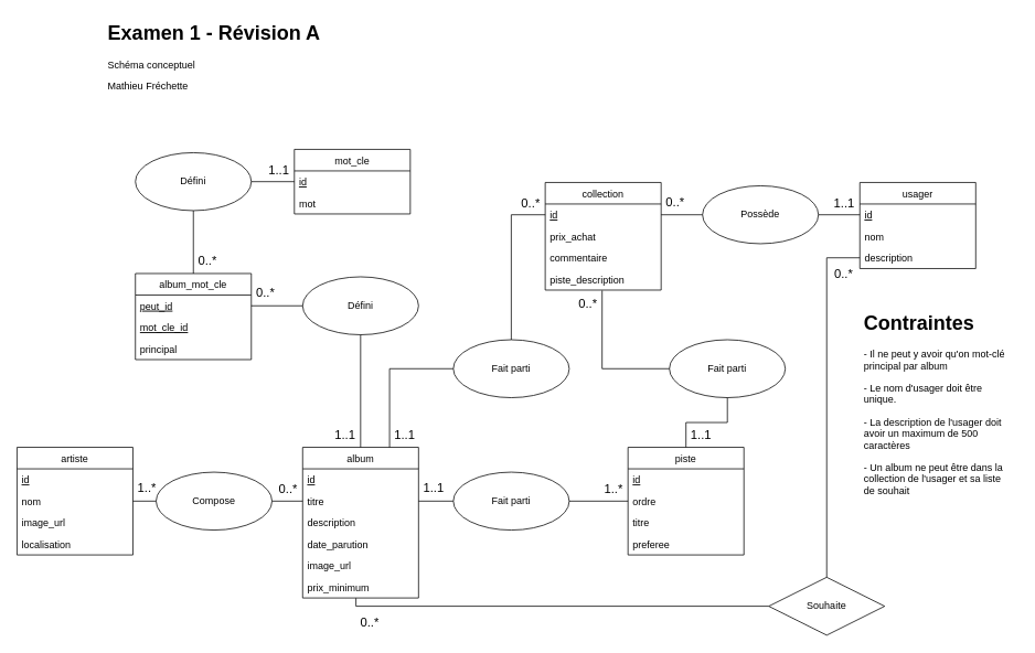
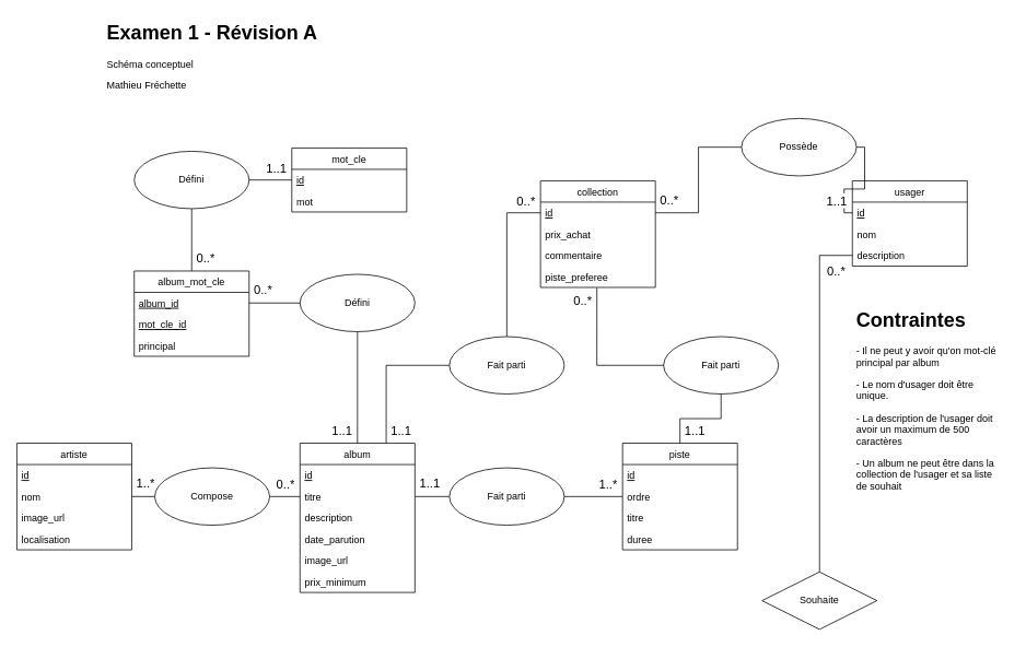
  <mxCell id="0" />
  <mxCell id="1" parent="0" />
  <mxCell id="2" value="artiste" style="swimlane;fontStyle=0;childLayout=stackLayout;horizontal=1;startSize=26;fillColor=none;horizontalStack=0;resizeParent=1;resizeParentMax=0;resizeLast=0;collapsible=1;marginBottom=0;" parent="1" vertex="1"><mxGeometry x="20" y="540" width="140" height="130" as="geometry" /></mxCell>
  <mxCell id="3" value="id" style="text;strokeColor=none;fillColor=none;align=left;verticalAlign=top;spacingLeft=4;spacingRight=4;overflow=hidden;rotatable=0;points=[[0,0.5],[1,0.5]];portConstraint=eastwest;fontStyle=4" parent="2" vertex="1"><mxGeometry y="26" width="140" height="26" as="geometry" /></mxCell>
  <mxCell id="4" value="nom" style="text;strokeColor=none;fillColor=none;align=left;verticalAlign=top;spacingLeft=4;spacingRight=4;overflow=hidden;rotatable=0;points=[[0,0.5],[1,0.5]];portConstraint=eastwest;" parent="2" vertex="1"><mxGeometry y="52" width="140" height="26" as="geometry" /></mxCell>
  <mxCell id="5" value="image_url" style="text;strokeColor=none;fillColor=none;align=left;verticalAlign=top;spacingLeft=4;spacingRight=4;overflow=hidden;rotatable=0;points=[[0,0.5],[1,0.5]];portConstraint=eastwest;" parent="2" vertex="1"><mxGeometry y="78" width="140" height="26" as="geometry" /></mxCell>
  <mxCell id="6" value="localisation" style="text;strokeColor=none;fillColor=none;align=left;verticalAlign=top;spacingLeft=4;spacingRight=4;overflow=hidden;rotatable=0;points=[[0,0.5],[1,0.5]];portConstraint=eastwest;" parent="2" vertex="1"><mxGeometry y="104" width="140" height="26" as="geometry" /></mxCell>
  <mxCell id="7" value="album" style="swimlane;fontStyle=0;childLayout=stackLayout;horizontal=1;startSize=26;fillColor=none;horizontalStack=0;resizeParent=1;resizeParentMax=0;resizeLast=0;collapsible=1;marginBottom=0;" parent="1" vertex="1"><mxGeometry x="365" y="540" width="140" height="182" as="geometry" /></mxCell>
  <mxCell id="8" value="id" style="text;strokeColor=none;fillColor=none;align=left;verticalAlign=top;spacingLeft=4;spacingRight=4;overflow=hidden;rotatable=0;points=[[0,0.5],[1,0.5]];portConstraint=eastwest;fontStyle=4" parent="7" vertex="1"><mxGeometry y="26" width="140" height="26" as="geometry" /></mxCell>
  <mxCell id="9" value="titre" style="text;strokeColor=none;fillColor=none;align=left;verticalAlign=top;spacingLeft=4;spacingRight=4;overflow=hidden;rotatable=0;points=[[0,0.5],[1,0.5]];portConstraint=eastwest;" parent="7" vertex="1"><mxGeometry y="52" width="140" height="26" as="geometry" /></mxCell>
  <mxCell id="10" value="description" style="text;strokeColor=none;fillColor=none;align=left;verticalAlign=top;spacingLeft=4;spacingRight=4;overflow=hidden;rotatable=0;points=[[0,0.5],[1,0.5]];portConstraint=eastwest;" parent="7" vertex="1"><mxGeometry y="78" width="140" height="26" as="geometry" /></mxCell>
  <mxCell id="11" value="date_parution" style="text;strokeColor=none;fillColor=none;align=left;verticalAlign=top;spacingLeft=4;spacingRight=4;overflow=hidden;rotatable=0;points=[[0,0.5],[1,0.5]];portConstraint=eastwest;" parent="7" vertex="1"><mxGeometry y="104" width="140" height="26" as="geometry" /></mxCell>
  <mxCell id="12" value="image_url" style="text;strokeColor=none;fillColor=none;align=left;verticalAlign=top;spacingLeft=4;spacingRight=4;overflow=hidden;rotatable=0;points=[[0,0.5],[1,0.5]];portConstraint=eastwest;" parent="7" vertex="1"><mxGeometry y="130" width="140" height="26" as="geometry" /></mxCell>
  <mxCell id="13" value="prix_minimum" style="text;strokeColor=none;fillColor=none;align=left;verticalAlign=top;spacingLeft=4;spacingRight=4;overflow=hidden;rotatable=0;points=[[0,0.5],[1,0.5]];portConstraint=eastwest;" parent="7" vertex="1"><mxGeometry y="156" width="140" height="26" as="geometry" /></mxCell>
  <mxCell id="14" value="piste" style="swimlane;fontStyle=0;childLayout=stackLayout;horizontal=1;startSize=26;fillColor=none;horizontalStack=0;resizeParent=1;resizeParentMax=0;resizeLast=0;collapsible=1;marginBottom=0;" parent="1" vertex="1"><mxGeometry x="758" y="540" width="140" height="130" as="geometry" /></mxCell>
  <mxCell id="15" value="id" style="text;strokeColor=none;fillColor=none;align=left;verticalAlign=top;spacingLeft=4;spacingRight=4;overflow=hidden;rotatable=0;points=[[0,0.5],[1,0.5]];portConstraint=eastwest;fontStyle=4" parent="14" vertex="1"><mxGeometry y="26" width="140" height="26" as="geometry" /></mxCell>
  <mxCell id="16" value="ordre" style="text;strokeColor=none;fillColor=none;align=left;verticalAlign=top;spacingLeft=4;spacingRight=4;overflow=hidden;rotatable=0;points=[[0,0.5],[1,0.5]];portConstraint=eastwest;" parent="14" vertex="1"><mxGeometry y="52" width="140" height="26" as="geometry" /></mxCell>
  <mxCell id="17" value="titre" style="text;strokeColor=none;fillColor=none;align=left;verticalAlign=top;spacingLeft=4;spacingRight=4;overflow=hidden;rotatable=0;points=[[0,0.5],[1,0.5]];portConstraint=eastwest;" parent="14" vertex="1"><mxGeometry y="78" width="140" height="26" as="geometry" /></mxCell>
- <mxCell id="18" value="preferee" style="text;strokeColor=none;fillColor=none;align=left;verticalAlign=top;spacingLeft=4;spacingRight=4;overflow=hidden;rotatable=0;points=[[0,0.5],[1,0.5]];portConstraint=eastwest;" parent="14" vertex="1"><mxGeometry y="104" width="140" height="26" as="geometry" /></mxCell>
+ <mxCell id="18" value="duree" style="text;strokeColor=none;fillColor=none;align=left;verticalAlign=top;spacingLeft=4;spacingRight=4;overflow=hidden;rotatable=0;points=[[0,0.5],[1,0.5]];portConstraint=eastwest;" parent="14" vertex="1"><mxGeometry y="104" width="140" height="26" as="geometry" /></mxCell>
  <mxCell id="19" value="Compose" style="ellipse;whiteSpace=wrap;html=1;" parent="1" vertex="1"><mxGeometry x="188" y="570" width="140" height="70" as="geometry" /></mxCell>
  <mxCell id="20" value="" style="endArrow=none;html=1;edgeStyle=orthogonalEdgeStyle;rounded=0;exitX=1;exitY=0.5;exitDx=0;exitDy=0;entryX=0;entryY=0.5;entryDx=0;entryDy=0;" parent="1" source="4" target="19" edge="1"><mxGeometry relative="1" as="geometry"><mxPoint x="228" y="890" as="sourcePoint" /><mxPoint x="388" y="890" as="targetPoint" /></mxGeometry></mxCell>
  <mxCell id="21" value="1..*" style="edgeLabel;resizable=0;html=1;align=left;verticalAlign=bottom;fontSize=15;" parent="20" connectable="0" vertex="1"><mxGeometry x="-1" relative="1" as="geometry"><mxPoint x="4" y="-5" as="offset" /></mxGeometry></mxCell>
  <mxCell id="22" value="" style="endArrow=none;html=1;edgeStyle=orthogonalEdgeStyle;rounded=0;exitX=1;exitY=0.5;exitDx=0;exitDy=0;entryX=0;entryY=0.5;entryDx=0;entryDy=0;" parent="1" source="19" target="9" edge="1"><mxGeometry relative="1" as="geometry"><mxPoint x="195" y="890" as="sourcePoint" /><mxPoint x="355" y="890" as="targetPoint" /></mxGeometry></mxCell>
  <mxCell id="23" value="0..*" style="edgeLabel;resizable=0;html=1;align=right;verticalAlign=bottom;fontSize=15;" parent="22" connectable="0" vertex="1"><mxGeometry x="1" relative="1" as="geometry"><mxPoint x="-6" y="-4" as="offset" /></mxGeometry></mxCell>
  <mxCell id="24" value="Fait parti" style="ellipse;whiteSpace=wrap;html=1;fontSize=12;" parent="1" vertex="1"><mxGeometry x="547" y="570" width="140" height="70" as="geometry" /></mxCell>
  <mxCell id="25" value="" style="endArrow=none;html=1;edgeStyle=orthogonalEdgeStyle;rounded=0;exitX=1;exitY=0.5;exitDx=0;exitDy=0;entryX=0;entryY=0.5;entryDx=0;entryDy=0;" parent="1" source="9" target="24" edge="1"><mxGeometry relative="1" as="geometry"><mxPoint x="255" y="900" as="sourcePoint" /><mxPoint x="325" y="900" as="targetPoint" /></mxGeometry></mxCell>
  <mxCell id="26" value="1..1" style="edgeLabel;resizable=0;html=1;align=left;verticalAlign=bottom;fontSize=15;" parent="25" connectable="0" vertex="1"><mxGeometry x="-1" relative="1" as="geometry"><mxPoint x="4" y="-5" as="offset" /></mxGeometry></mxCell>
  <mxCell id="27" value="" style="endArrow=none;html=1;edgeStyle=orthogonalEdgeStyle;rounded=0;exitX=1;exitY=0.5;exitDx=0;exitDy=0;entryX=0;entryY=0.5;entryDx=0;entryDy=0;" parent="1" source="24" target="16" edge="1"><mxGeometry relative="1" as="geometry"><mxPoint x="585" y="810" as="sourcePoint" /><mxPoint x="655" y="810" as="targetPoint" /></mxGeometry></mxCell>
  <mxCell id="28" value="1..*" style="edgeLabel;resizable=0;html=1;align=right;verticalAlign=bottom;fontSize=15;" parent="27" connectable="0" vertex="1"><mxGeometry x="1" relative="1" as="geometry"><mxPoint x="-6" y="-4" as="offset" /></mxGeometry></mxCell>
  <mxCell id="29" value="mot_cle" style="swimlane;fontStyle=0;childLayout=stackLayout;horizontal=1;startSize=26;fillColor=none;horizontalStack=0;resizeParent=1;resizeParentMax=0;resizeLast=0;collapsible=1;marginBottom=0;" parent="1" vertex="1"><mxGeometry x="355" y="180" width="140" height="78" as="geometry" /></mxCell>
  <mxCell id="30" value="id" style="text;strokeColor=none;fillColor=none;align=left;verticalAlign=top;spacingLeft=4;spacingRight=4;overflow=hidden;rotatable=0;points=[[0,0.5],[1,0.5]];portConstraint=eastwest;fontStyle=4" parent="29" vertex="1"><mxGeometry y="26" width="140" height="26" as="geometry" /></mxCell>
  <mxCell id="31" value="mot" style="text;strokeColor=none;fillColor=none;align=left;verticalAlign=top;spacingLeft=4;spacingRight=4;overflow=hidden;rotatable=0;points=[[0,0.5],[1,0.5]];portConstraint=eastwest;" parent="29" vertex="1"><mxGeometry y="52" width="140" height="26" as="geometry" /></mxCell>
  <mxCell id="32" value="album_mot_cle" style="swimlane;fontStyle=0;childLayout=stackLayout;horizontal=1;startSize=26;fillColor=none;horizontalStack=0;resizeParent=1;resizeParentMax=0;resizeLast=0;collapsible=1;marginBottom=0;fontSize=12;" parent="1" vertex="1"><mxGeometry x="163" y="330" width="140" height="104" as="geometry" /></mxCell>
- <mxCell id="33" value="peut_id" style="text;strokeColor=none;fillColor=none;align=left;verticalAlign=top;spacingLeft=4;spacingRight=4;overflow=hidden;rotatable=0;points=[[0,0.5],[1,0.5]];portConstraint=eastwest;fontSize=12;fontStyle=4" parent="32" vertex="1"><mxGeometry y="26" width="140" height="26" as="geometry" /></mxCell>
+ <mxCell id="33" value="album_id" style="text;strokeColor=none;fillColor=none;align=left;verticalAlign=top;spacingLeft=4;spacingRight=4;overflow=hidden;rotatable=0;points=[[0,0.5],[1,0.5]];portConstraint=eastwest;fontSize=12;fontStyle=4" parent="32" vertex="1"><mxGeometry y="26" width="140" height="26" as="geometry" /></mxCell>
  <mxCell id="34" value="mot_cle_id" style="text;strokeColor=none;fillColor=none;align=left;verticalAlign=top;spacingLeft=4;spacingRight=4;overflow=hidden;rotatable=0;points=[[0,0.5],[1,0.5]];portConstraint=eastwest;fontSize=12;fontStyle=4" parent="32" vertex="1"><mxGeometry y="52" width="140" height="26" as="geometry" /></mxCell>
  <mxCell id="35" value="principal" style="text;strokeColor=none;fillColor=none;align=left;verticalAlign=top;spacingLeft=4;spacingRight=4;overflow=hidden;rotatable=0;points=[[0,0.5],[1,0.5]];portConstraint=eastwest;fontSize=12;" parent="32" vertex="1"><mxGeometry y="78" width="140" height="26" as="geometry" /></mxCell>
  <mxCell id="36" value="Défini" style="ellipse;whiteSpace=wrap;html=1;" parent="1" vertex="1"><mxGeometry x="163" y="184" width="140" height="70" as="geometry" /></mxCell>
  <mxCell id="37" value="Défini" style="ellipse;whiteSpace=wrap;html=1;" parent="1" vertex="1"><mxGeometry x="365" y="334" width="140" height="70" as="geometry" /></mxCell>
  <mxCell id="38" value="" style="endArrow=none;html=1;edgeStyle=orthogonalEdgeStyle;rounded=0;exitX=1;exitY=0.5;exitDx=0;exitDy=0;entryX=0;entryY=0.5;entryDx=0;entryDy=0;" parent="1" source="36" target="30" edge="1"><mxGeometry relative="1" as="geometry"><mxPoint x="244" y="120" as="sourcePoint" /><mxPoint x="314" y="120" as="targetPoint" /></mxGeometry></mxCell>
  <mxCell id="39" value="1..1" style="edgeLabel;resizable=0;html=1;align=right;verticalAlign=bottom;fontSize=15;" parent="38" connectable="0" vertex="1"><mxGeometry x="1" relative="1" as="geometry"><mxPoint x="-6" y="-4" as="offset" /></mxGeometry></mxCell>
  <mxCell id="40" value="" style="endArrow=none;html=1;edgeStyle=orthogonalEdgeStyle;rounded=0;exitX=0.5;exitY=0;exitDx=0;exitDy=0;entryX=0.5;entryY=1;entryDx=0;entryDy=0;" parent="1" source="32" target="36" edge="1"><mxGeometry relative="1" as="geometry"><mxPoint x="43" y="258" as="sourcePoint" /><mxPoint x="113" y="258" as="targetPoint" /></mxGeometry></mxCell>
  <mxCell id="41" value="0..*" style="edgeLabel;resizable=0;html=1;align=left;verticalAlign=bottom;fontSize=15;" parent="40" connectable="0" vertex="1"><mxGeometry x="-1" relative="1" as="geometry"><mxPoint x="4" y="-5" as="offset" /></mxGeometry></mxCell>
  <mxCell id="42" value="" style="endArrow=none;html=1;edgeStyle=orthogonalEdgeStyle;rounded=0;exitX=0.5;exitY=1;exitDx=0;exitDy=0;entryX=0.5;entryY=0;entryDx=0;entryDy=0;" parent="1" source="37" target="7" edge="1"><mxGeometry relative="1" as="geometry"><mxPoint x="235" y="310" as="sourcePoint" /><mxPoint x="375" y="310" as="targetPoint" /></mxGeometry></mxCell>
  <mxCell id="43" value="1..1" style="edgeLabel;resizable=0;html=1;align=right;verticalAlign=bottom;fontSize=15;" parent="42" connectable="0" vertex="1"><mxGeometry x="1" relative="1" as="geometry"><mxPoint x="-6" y="-4" as="offset" /></mxGeometry></mxCell>
  <mxCell id="44" value="" style="endArrow=none;html=1;edgeStyle=orthogonalEdgeStyle;rounded=0;exitX=1;exitY=0.5;exitDx=0;exitDy=0;entryX=0;entryY=0.5;entryDx=0;entryDy=0;" parent="1" source="33" target="37" edge="1"><mxGeometry relative="1" as="geometry"><mxPoint x="295" y="347" as="sourcePoint" /><mxPoint x="295" y="271" as="targetPoint" /></mxGeometry></mxCell>
  <mxCell id="45" value="0..*" style="edgeLabel;resizable=0;html=1;align=left;verticalAlign=bottom;fontSize=15;" parent="44" connectable="0" vertex="1"><mxGeometry x="-1" relative="1" as="geometry"><mxPoint x="4" y="-5" as="offset" /></mxGeometry></mxCell>
  <mxCell id="46" value="usager" style="swimlane;fontStyle=0;childLayout=stackLayout;horizontal=1;startSize=26;fillColor=none;horizontalStack=0;resizeParent=1;resizeParentMax=0;resizeLast=0;collapsible=1;marginBottom=0;" parent="1" vertex="1"><mxGeometry x="1038" y="220" width="140" height="104" as="geometry" /></mxCell>
  <mxCell id="47" value="id" style="text;strokeColor=none;fillColor=none;align=left;verticalAlign=top;spacingLeft=4;spacingRight=4;overflow=hidden;rotatable=0;points=[[0,0.5],[1,0.5]];portConstraint=eastwest;fontStyle=4" parent="46" vertex="1"><mxGeometry y="26" width="140" height="26" as="geometry" /></mxCell>
  <mxCell id="48" value="nom" style="text;strokeColor=none;fillColor=none;align=left;verticalAlign=top;spacingLeft=4;spacingRight=4;overflow=hidden;rotatable=0;points=[[0,0.5],[1,0.5]];portConstraint=eastwest;" parent="46" vertex="1"><mxGeometry y="52" width="140" height="26" as="geometry" /></mxCell>
  <mxCell id="49" value="description" style="text;strokeColor=none;fillColor=none;align=left;verticalAlign=top;spacingLeft=4;spacingRight=4;overflow=hidden;rotatable=0;points=[[0,0.5],[1,0.5]];portConstraint=eastwest;" parent="46" vertex="1"><mxGeometry y="78" width="140" height="26" as="geometry" /></mxCell>
  <mxCell id="50" value="&lt;h1&gt;Contraintes&lt;/h1&gt;&lt;p&gt;- Il ne peut y avoir qu'on mot-clé principal par album&lt;/p&gt;&lt;p&gt;- Le nom d'usager doit être unique.&lt;/p&gt;&lt;p&gt;- La description de l'usager doit avoir un maximum de 500 caractères&lt;/p&gt;&lt;p&gt;- Un album ne peut être dans la collection de l'usager et sa liste de souhait&lt;/p&gt;" style="text;html=1;strokeColor=none;fillColor=none;spacing=5;spacingTop=-20;whiteSpace=wrap;overflow=hidden;rounded=0;fontSize=12;" parent="1" vertex="1"><mxGeometry x="1038" y="370" width="190" height="250" as="geometry" /></mxCell>
  <mxCell id="51" value="collection" style="swimlane;fontStyle=0;childLayout=stackLayout;horizontal=1;startSize=26;fillColor=none;horizontalStack=0;resizeParent=1;resizeParentMax=0;resizeLast=0;collapsible=1;marginBottom=0;" parent="1" vertex="1"><mxGeometry x="658" y="220" width="140" height="130" as="geometry" /></mxCell>
  <mxCell id="52" value="id" style="text;strokeColor=none;fillColor=none;align=left;verticalAlign=top;spacingLeft=4;spacingRight=4;overflow=hidden;rotatable=0;points=[[0,0.5],[1,0.5]];portConstraint=eastwest;fontStyle=4" parent="51" vertex="1"><mxGeometry y="26" width="140" height="26" as="geometry" /></mxCell>
  <mxCell id="53" value="prix_achat" style="text;strokeColor=none;fillColor=none;align=left;verticalAlign=top;spacingLeft=4;spacingRight=4;overflow=hidden;rotatable=0;points=[[0,0.5],[1,0.5]];portConstraint=eastwest;" parent="51" vertex="1"><mxGeometry y="52" width="140" height="26" as="geometry" /></mxCell>
  <mxCell id="54" value="commentaire" style="text;strokeColor=none;fillColor=none;align=left;verticalAlign=top;spacingLeft=4;spacingRight=4;overflow=hidden;rotatable=0;points=[[0,0.5],[1,0.5]];portConstraint=eastwest;" parent="51" vertex="1"><mxGeometry y="78" width="140" height="26" as="geometry" /></mxCell>
- <mxCell id="55" value="piste_description" style="text;strokeColor=none;fillColor=none;align=left;verticalAlign=top;spacingLeft=4;spacingRight=4;overflow=hidden;rotatable=0;points=[[0,0.5],[1,0.5]];portConstraint=eastwest;" parent="51" vertex="1"><mxGeometry y="104" width="140" height="26" as="geometry" /></mxCell>
+ <mxCell id="55" value="piste_preferee" style="text;strokeColor=none;fillColor=none;align=left;verticalAlign=top;spacingLeft=4;spacingRight=4;overflow=hidden;rotatable=0;points=[[0,0.5],[1,0.5]];portConstraint=eastwest;" parent="51" vertex="1"><mxGeometry y="104" width="140" height="26" as="geometry" /></mxCell>
  <mxCell id="56" value="Souhaite" style="rhombus;whiteSpace=wrap;html=1;" parent="1" vertex="1"><mxGeometry x="928" y="697" width="140" height="70" as="geometry" /></mxCell>
  <mxCell id="57" value="Fait parti" style="ellipse;whiteSpace=wrap;html=1;" parent="1" vertex="1"><mxGeometry x="547" y="410" width="140" height="70" as="geometry" /></mxCell>
- <mxCell id="58" value="Possède" style="ellipse;whiteSpace=wrap;html=1;" parent="1" vertex="1"><mxGeometry x="848" y="224" width="140" height="70" as="geometry" /></mxCell>
+ <mxCell id="58" value="Possède" style="ellipse;whiteSpace=wrap;html=1;" parent="1" vertex="1"><mxGeometry x="903" y="144" width="140" height="70" as="geometry" /></mxCell>
  <mxCell id="59" value="" style="endArrow=none;html=1;edgeStyle=orthogonalEdgeStyle;rounded=0;entryX=0;entryY=0.5;entryDx=0;entryDy=0;" parent="1" source="57" target="52" edge="1"><mxGeometry relative="1" as="geometry"><mxPoint x="548" y="254" as="sourcePoint" /><mxPoint x="618" y="254" as="targetPoint" /></mxGeometry></mxCell>
  <mxCell id="60" value="0..*" style="edgeLabel;resizable=0;html=1;align=right;verticalAlign=bottom;fontSize=15;" parent="59" connectable="0" vertex="1"><mxGeometry x="1" relative="1" as="geometry"><mxPoint x="-6" y="-4" as="offset" /></mxGeometry></mxCell>
  <mxCell id="61" value="" style="endArrow=none;html=1;edgeStyle=orthogonalEdgeStyle;rounded=0;exitX=0.75;exitY=0;exitDx=0;exitDy=0;entryX=0;entryY=0.5;entryDx=0;entryDy=0;" parent="1" source="7" target="57" edge="1"><mxGeometry relative="1" as="geometry"><mxPoint x="279" y="810" as="sourcePoint" /><mxPoint x="349" y="810" as="targetPoint" /></mxGeometry></mxCell>
  <mxCell id="62" value="1..1" style="edgeLabel;resizable=0;html=1;align=left;verticalAlign=bottom;fontSize=15;" parent="61" connectable="0" vertex="1"><mxGeometry x="-1" relative="1" as="geometry"><mxPoint x="4" y="-5" as="offset" /></mxGeometry></mxCell>
- <mxCell id="63" value="" style="endArrow=none;html=1;edgeStyle=orthogonalEdgeStyle;rounded=0;entryX=0;entryY=0.5;entryDx=0;entryDy=0;exitX=0.46;exitY=1.008;exitDx=0;exitDy=0;exitPerimeter=0;" parent="1" source="13" target="56" edge="1"><mxGeometry relative="1" as="geometry"><mxPoint x="435" y="770" as="sourcePoint" /><mxPoint x="714" y="800" as="targetPoint" /></mxGeometry></mxCell>
- <mxCell id="64" value="0..*" style="edgeLabel;resizable=0;html=1;align=left;verticalAlign=bottom;fontSize=15;" parent="63" connectable="0" vertex="1"><mxGeometry x="-1" relative="1" as="geometry"><mxPoint x="4" y="40" as="offset" /></mxGeometry></mxCell>
  <mxCell id="65" value="" style="endArrow=none;html=1;edgeStyle=orthogonalEdgeStyle;rounded=0;entryX=0;entryY=0.5;entryDx=0;entryDy=0;exitX=1;exitY=0.5;exitDx=0;exitDy=0;" parent="1" source="58" target="47" edge="1"><mxGeometry relative="1" as="geometry"><mxPoint x="958" y="501" as="sourcePoint" /><mxPoint x="999" y="350" as="targetPoint" /></mxGeometry></mxCell>
  <mxCell id="66" value="1..1" style="edgeLabel;resizable=0;html=1;align=right;verticalAlign=bottom;fontSize=15;" parent="65" connectable="0" vertex="1"><mxGeometry x="1" relative="1" as="geometry"><mxPoint x="-6" y="-4" as="offset" /></mxGeometry></mxCell>
  <mxCell id="67" value="" style="endArrow=none;html=1;edgeStyle=orthogonalEdgeStyle;rounded=0;exitX=1;exitY=0.5;exitDx=0;exitDy=0;entryX=0;entryY=0.5;entryDx=0;entryDy=0;" parent="1" source="52" target="58" edge="1"><mxGeometry relative="1" as="geometry"><mxPoint x="848" y="350" as="sourcePoint" /><mxPoint x="927" y="350" as="targetPoint" /></mxGeometry></mxCell>
  <mxCell id="68" value="0..*" style="edgeLabel;resizable=0;html=1;align=left;verticalAlign=bottom;fontSize=15;" parent="67" connectable="0" vertex="1"><mxGeometry x="-1" relative="1" as="geometry"><mxPoint x="4" y="-5" as="offset" /></mxGeometry></mxCell>
  <mxCell id="69" value="Fait parti" style="ellipse;whiteSpace=wrap;html=1;" parent="1" vertex="1"><mxGeometry x="808" y="410" width="140" height="70" as="geometry" /></mxCell>
  <mxCell id="70" value="" style="endArrow=none;html=1;edgeStyle=orthogonalEdgeStyle;rounded=0;exitX=0.5;exitY=0;exitDx=0;exitDy=0;entryX=0.5;entryY=1;entryDx=0;entryDy=0;" parent="1" source="14" target="69" edge="1"><mxGeometry relative="1" as="geometry"><mxPoint x="443" y="550" as="sourcePoint" /><mxPoint x="557" y="455" as="targetPoint" /></mxGeometry></mxCell>
  <mxCell id="71" value="1..1" style="edgeLabel;resizable=0;html=1;align=left;verticalAlign=bottom;fontSize=15;" parent="70" connectable="0" vertex="1"><mxGeometry x="-1" relative="1" as="geometry"><mxPoint x="4" y="-5" as="offset" /></mxGeometry></mxCell>
  <mxCell id="72" value="" style="endArrow=none;html=1;edgeStyle=orthogonalEdgeStyle;rounded=0;exitX=0;exitY=0.5;exitDx=0;exitDy=0;entryX=0.491;entryY=1.021;entryDx=0;entryDy=0;entryPerimeter=0;" parent="1" source="69" target="55" edge="1"><mxGeometry relative="1" as="geometry"><mxPoint x="968" y="511" as="sourcePoint" /><mxPoint x="728" y="360" as="targetPoint" /></mxGeometry></mxCell>
  <mxCell id="73" value="0..*" style="edgeLabel;resizable=0;html=1;align=right;verticalAlign=bottom;fontSize=15;" parent="72" connectable="0" vertex="1"><mxGeometry x="1" relative="1" as="geometry"><mxPoint x="-6" y="27" as="offset" /></mxGeometry></mxCell>
  <mxCell id="74" value="" style="endArrow=none;html=1;edgeStyle=orthogonalEdgeStyle;rounded=0;exitX=0.5;exitY=0;exitDx=0;exitDy=0;entryX=0;entryY=0.5;entryDx=0;entryDy=0;" parent="1" source="56" target="49" edge="1"><mxGeometry relative="1" as="geometry"><mxPoint x="1187.29" y="554.45" as="sourcePoint" /><mxPoint x="1106.03" y="459.996" as="targetPoint" /></mxGeometry></mxCell>
  <mxCell id="75" value="0..*" style="edgeLabel;resizable=0;html=1;align=right;verticalAlign=bottom;fontSize=15;" parent="74" connectable="0" vertex="1"><mxGeometry x="1" relative="1" as="geometry"><mxPoint x="-8" y="30" as="offset" /></mxGeometry></mxCell>
  <mxCell id="76" value="&lt;h1&gt;Examen 1 - Révision A&lt;/h1&gt;&lt;p&gt;Schéma conceptuel&lt;/p&gt;&lt;p&gt;Mathieu Fréchette&lt;/p&gt;" style="text;html=1;strokeColor=none;fillColor=none;spacing=5;spacingTop=-20;whiteSpace=wrap;overflow=hidden;rounded=0;fontSize=12;" parent="1" vertex="1"><mxGeometry x="125" y="20" width="300" height="120" as="geometry" /></mxCell>
